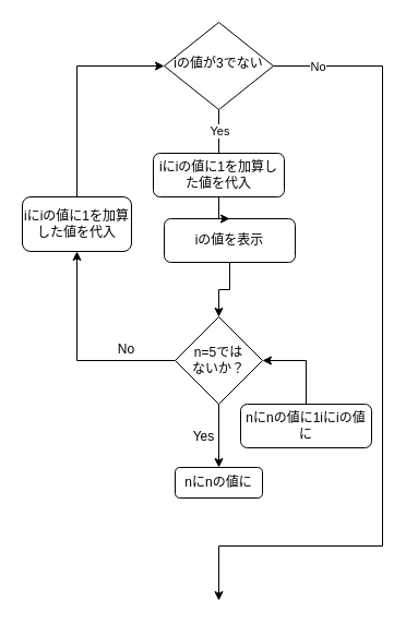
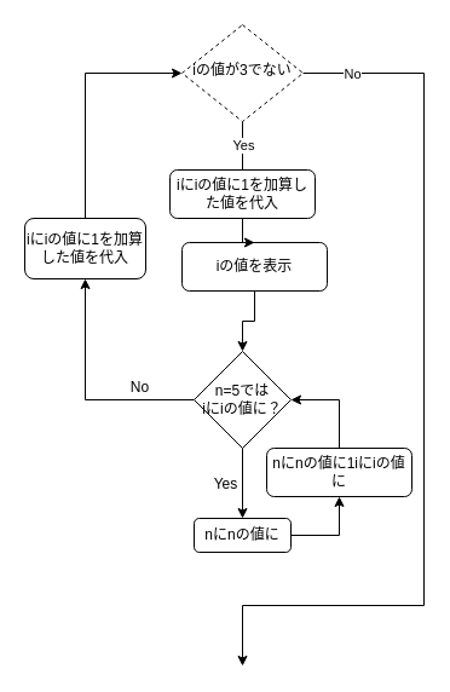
  <mxCell id="0" />
  <mxCell id="1" parent="0" />
  <mxCell id="2" value="" style="edgeStyle=orthogonalEdgeStyle;rounded=0;orthogonalLoop=1;jettySize=auto;html=1;" edge="1" parent="1" source="6"><mxGeometry relative="1" as="geometry"><mxPoint x="200" y="180" as="targetPoint" /></mxGeometry></mxCell>
  <mxCell id="3" value="Yes" style="edgeLabel;html=1;align=center;verticalAlign=middle;resizable=0;points=[];" vertex="1" connectable="0" parent="2"><mxGeometry x="-0.525" y="10" relative="1" as="geometry"><mxPoint x="-10" as="offset" /></mxGeometry></mxCell>
  <mxCell id="4" value="" style="edgeStyle=orthogonalEdgeStyle;rounded=0;orthogonalLoop=1;jettySize=auto;html=1;" edge="1" parent="1" source="6"><mxGeometry relative="1" as="geometry"><mxPoint x="200" y="550" as="targetPoint" /><Array as="points"><mxPoint x="350" y="60" /><mxPoint x="350" y="500" /><mxPoint x="200" y="500" /></Array></mxGeometry></mxCell>
  <mxCell id="5" value="No" style="edgeLabel;html=1;align=center;verticalAlign=middle;resizable=0;points=[];" vertex="1" connectable="0" parent="4"><mxGeometry x="-0.773" y="-46" relative="1" as="geometry"><mxPoint x="-44" y="-46" as="offset" /></mxGeometry></mxCell>
- <mxCell id="6" value="iの値が3でない" style="rhombus;whiteSpace=wrap;html=1;shadow=0;fontFamily=Helvetica;fontSize=12;align=center;strokeWidth=1;spacing=6;spacingTop=-4;" vertex="1" parent="1"><mxGeometry x="150" y="20" width="100" height="80" as="geometry" /></mxCell>
+ <mxCell id="6" value="iの値が3でない" style="rhombus;whiteSpace=wrap;html=1;shadow=0;fontFamily=Helvetica;fontSize=12;align=center;strokeWidth=1;spacing=6;spacingTop=-4;dashed=1;" vertex="1" parent="1"><mxGeometry x="150" y="20" width="100" height="80" as="geometry" /></mxCell>
  <mxCell id="7" value="" style="edgeStyle=orthogonalEdgeStyle;rounded=0;orthogonalLoop=1;jettySize=auto;html=1;entryX=0;entryY=0.5;entryDx=0;entryDy=0;exitX=0;exitY=0.5;exitDx=0;exitDy=0;" edge="1" parent="1" source="20" target="6"><mxGeometry relative="1" as="geometry"><mxPoint x="100" y="60" as="targetPoint" /><Array as="points"><mxPoint x="70" y="60" /></Array><mxPoint x="110" y="320" as="sourcePoint" /></mxGeometry></mxCell>
  <mxCell id="8" value="" style="edgeStyle=orthogonalEdgeStyle;rounded=0;orthogonalLoop=1;jettySize=auto;html=1;" edge="1" parent="1" source="9" target="14"><mxGeometry relative="1" as="geometry" /></mxCell>
  <mxCell id="9" value="iの値を表示" style="rounded=1;whiteSpace=wrap;html=1;fontSize=12;glass=0;strokeWidth=1;shadow=0;" vertex="1" parent="1"><mxGeometry x="150" y="200" width="120" height="40" as="geometry" /></mxCell>
  <mxCell id="10" value="" style="edgeStyle=orthogonalEdgeStyle;rounded=0;orthogonalLoop=1;jettySize=auto;html=1;" edge="1" parent="1" source="11" target="9"><mxGeometry relative="1" as="geometry" /></mxCell>
  <mxCell id="11" value="iにiの値に1を加算した値を代入" style="rounded=1;whiteSpace=wrap;html=1;fontSize=12;glass=0;strokeWidth=1;shadow=0;" vertex="1" parent="1"><mxGeometry x="140" y="140" width="120" height="40" as="geometry" /></mxCell>
  <mxCell id="12" value="" style="edgeStyle=orthogonalEdgeStyle;rounded=0;orthogonalLoop=1;jettySize=auto;html=1;" edge="1" parent="1" source="14" target="16"><mxGeometry relative="1" as="geometry" /></mxCell>
  <mxCell id="13" value="" style="edgeStyle=orthogonalEdgeStyle;rounded=0;orthogonalLoop=1;jettySize=auto;html=1;entryX=0.5;entryY=1;entryDx=0;entryDy=0;" edge="1" parent="1" source="14" target="20"><mxGeometry relative="1" as="geometry"><mxPoint x="80" y="330" as="targetPoint" /></mxGeometry></mxCell>
- <mxCell id="14" value="n=5では&lt;br&gt;ないか？" style="rhombus;whiteSpace=wrap;html=1;" vertex="1" parent="1"><mxGeometry x="160" y="290" width="80" height="80" as="geometry" /></mxCell>
+ <mxCell id="14" value="n=5では&lt;br&gt;iにiの値に？" style="rhombus;whiteSpace=wrap;html=1;" vertex="1" parent="1"><mxGeometry x="160" y="290" width="80" height="80" as="geometry" /></mxCell>
+ <mxCell id="15" value="" style="edgeStyle=orthogonalEdgeStyle;rounded=0;orthogonalLoop=1;jettySize=auto;html=1;entryX=0.5;entryY=1;entryDx=0;entryDy=0;entryPerimeter=0;" edge="1" parent="1" source="16" target="18"><mxGeometry relative="1" as="geometry"><mxPoint x="280" y="420" as="targetPoint" /><Array as="points"><mxPoint x="280" y="442" /></Array></mxGeometry></mxCell>
  <mxCell id="16" value="nにnの値に" style="rounded=1;whiteSpace=wrap;html=1;" vertex="1" parent="1"><mxGeometry x="160" y="428" width="80" height="28" as="geometry" /></mxCell>
  <mxCell id="17" value="" style="edgeStyle=orthogonalEdgeStyle;rounded=0;orthogonalLoop=1;jettySize=auto;html=1;entryX=1;entryY=0.5;entryDx=0;entryDy=0;" edge="1" parent="1" source="18" target="14"><mxGeometry relative="1" as="geometry"><mxPoint x="280" y="290" as="targetPoint" /></mxGeometry></mxCell>
  <mxCell id="18" value="nにnの値に1iにiの値に" style="rounded=1;whiteSpace=wrap;html=1;" vertex="1" parent="1"><mxGeometry x="220" y="370" width="120" height="40" as="geometry" /></mxCell>
  <mxCell id="19" value="Yes" style="text;html=1;align=center;verticalAlign=middle;resizable=0;points=[];autosize=1;" vertex="1" parent="1"><mxGeometry x="171" y="390" width="30" height="20" as="geometry" /></mxCell>
  <mxCell id="20" value="&lt;span&gt;iにiの値に1を加算した値を代入&lt;/span&gt;" style="rounded=1;whiteSpace=wrap;html=1;" vertex="1" parent="1"><mxGeometry x="20" y="180" width="100" height="50" as="geometry" /></mxCell>
  <mxCell id="21" value="No" style="text;html=1;align=center;verticalAlign=middle;resizable=0;points=[];autosize=1;" vertex="1" parent="1"><mxGeometry x="100" y="310" width="30" height="20" as="geometry" /></mxCell>
